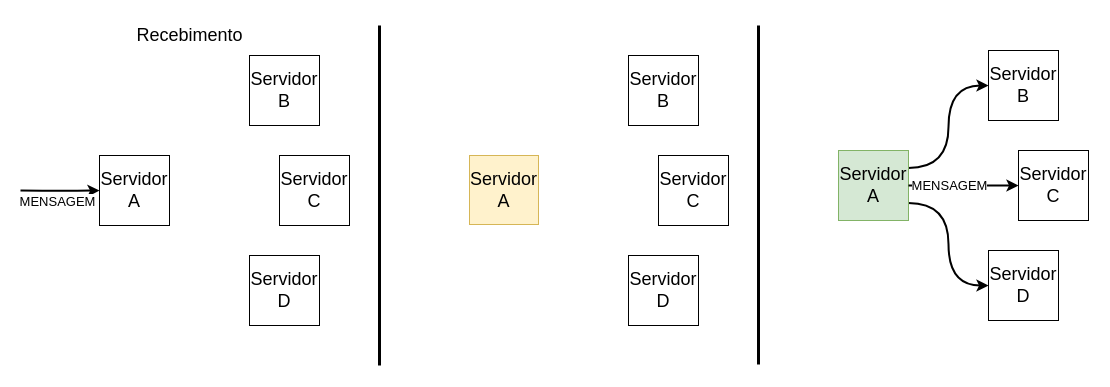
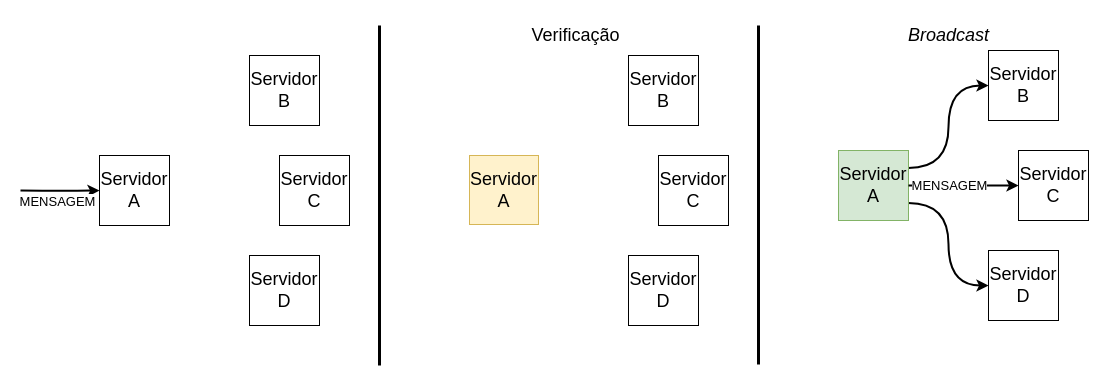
  <mxCell id="0" />
  <mxCell id="1" parent="0" />
  <mxCell id="2" style="edgeStyle=orthogonalEdgeStyle;orthogonalLoop=1;jettySize=auto;html=1;entryX=0;entryY=0.5;entryDx=0;entryDy=0;curved=1;fontSize=13;strokeWidth=2;" parent="1" target="4" edge="1"><mxGeometry relative="1" as="geometry"><mxPoint x="100" y="195" as="targetPoint" /><mxPoint x="20" y="190" as="sourcePoint" /></mxGeometry></mxCell>
  <mxCell id="3" value="MENSAGEM" style="text;html=1;align=center;verticalAlign=middle;resizable=0;points=[];;labelBackgroundColor=#ffffff;fontSize=13;" parent="2" vertex="1" connectable="0"><mxGeometry x="-0.337" y="-11" relative="1" as="geometry"><mxPoint x="11" y="-1" as="offset" /></mxGeometry></mxCell>
  <mxCell id="4" value="Servidor A" style="whiteSpace=wrap;html=1;aspect=fixed;fontSize=18;" parent="1" vertex="1"><mxGeometry x="99" y="155" width="70" height="70" as="geometry" /></mxCell>
  <mxCell id="5" value="Servidor B" style="whiteSpace=wrap;html=1;aspect=fixed;fontSize=18;" parent="1" vertex="1"><mxGeometry x="249" y="55" width="70" height="70" as="geometry" /></mxCell>
  <mxCell id="6" value="Servidor C" style="whiteSpace=wrap;html=1;aspect=fixed;fontSize=18;" parent="1" vertex="1"><mxGeometry x="279" y="155" width="70" height="70" as="geometry" /></mxCell>
  <mxCell id="7" value="Servidor D" style="whiteSpace=wrap;html=1;aspect=fixed;fontSize=18;" parent="1" vertex="1"><mxGeometry x="249" y="255" width="70" height="70" as="geometry" /></mxCell>
  <mxCell id="8" value="" style="endArrow=none;html=1;strokeWidth=3;" parent="1" edge="1"><mxGeometry width="50" height="50" relative="1" as="geometry"><mxPoint x="379" y="25" as="sourcePoint" /><mxPoint x="379" y="365" as="targetPoint" /></mxGeometry></mxCell>
  <mxCell id="9" value="" style="endArrow=none;html=1;strokeWidth=3;" parent="1" edge="1"><mxGeometry width="50" height="50" relative="1" as="geometry"><mxPoint x="758" y="25" as="sourcePoint" /><mxPoint x="758" y="364" as="targetPoint" /></mxGeometry></mxCell>
- <mxCell id="10" value="Recebimento" style="text;html=1;align=center;verticalAlign=middle;resizable=0;points=[];;autosize=1;fontSize=18;" parent="1" vertex="1"><mxGeometry x="129" y="20" width="120" height="30" as="geometry" /></mxCell>
+ <mxCell id="11" value="Verificação" style="text;html=1;align=center;verticalAlign=middle;resizable=0;points=[];;autosize=1;fontSize=18;" parent="1" vertex="1"><mxGeometry x="524.5" y="20" width="100" height="30" as="geometry" /></mxCell>
+ <mxCell id="12" value="&lt;i&gt;Broadcast&lt;/i&gt;" style="text;html=1;align=center;verticalAlign=middle;resizable=0;points=[];;autosize=1;fontSize=18;" parent="1" vertex="1"><mxGeometry x="898" y="20" width="100" height="30" as="geometry" /></mxCell>
  <mxCell id="13" value="Servidor A" style="whiteSpace=wrap;html=1;aspect=fixed;fontSize=18;fillColor=#fff2cc;strokeColor=#d6b656;" vertex="1" parent="1"><mxGeometry x="469" y="155" width="69" height="69" as="geometry" /></mxCell>
  <mxCell id="14" value="Servidor B" style="whiteSpace=wrap;html=1;aspect=fixed;fontSize=18;" vertex="1" parent="1"><mxGeometry x="628" y="55" width="70" height="70" as="geometry" /></mxCell>
  <mxCell id="15" value="Servidor C" style="whiteSpace=wrap;html=1;aspect=fixed;fontSize=18;" vertex="1" parent="1"><mxGeometry x="658" y="155" width="70" height="70" as="geometry" /></mxCell>
  <mxCell id="16" value="Servidor D" style="whiteSpace=wrap;html=1;aspect=fixed;fontSize=18;" vertex="1" parent="1"><mxGeometry x="628" y="255" width="70" height="70" as="geometry" /></mxCell>
  <mxCell id="17" style="edgeStyle=orthogonalEdgeStyle;orthogonalLoop=1;jettySize=auto;html=1;entryX=0;entryY=0.5;entryDx=0;entryDy=0;fontSize=13;curved=1;strokeWidth=2;exitX=1;exitY=0.75;exitDx=0;exitDy=0;" edge="1" parent="1" source="19" target="22"><mxGeometry relative="1" as="geometry" /></mxCell>
  <mxCell id="18" style="edgeStyle=orthogonalEdgeStyle;orthogonalLoop=1;jettySize=auto;html=1;entryX=0;entryY=0.5;entryDx=0;entryDy=0;strokeWidth=2;fontSize=13;curved=1;exitX=1;exitY=0.25;exitDx=0;exitDy=0;" edge="1" parent="1" source="19" target="20"><mxGeometry relative="1" as="geometry" /></mxCell>
  <mxCell id="19" value="Servidor A" style="whiteSpace=wrap;html=1;aspect=fixed;fontSize=18;fillColor=#d5e8d4;strokeColor=#82b366;" vertex="1" parent="1"><mxGeometry x="838" y="150" width="70" height="70" as="geometry" /></mxCell>
  <mxCell id="20" value="Servidor B" style="whiteSpace=wrap;html=1;aspect=fixed;fontSize=18;" vertex="1" parent="1"><mxGeometry x="988" y="50" width="70" height="70" as="geometry" /></mxCell>
  <mxCell id="21" value="Servidor C" style="whiteSpace=wrap;html=1;aspect=fixed;fontSize=18;" vertex="1" parent="1"><mxGeometry x="1018" y="150" width="70" height="70" as="geometry" /></mxCell>
  <mxCell id="22" value="Servidor D" style="whiteSpace=wrap;html=1;aspect=fixed;fontSize=18;" vertex="1" parent="1"><mxGeometry x="988" y="250" width="70" height="70" as="geometry" /></mxCell>
  <mxCell id="23" value="MENSAGEM" style="edgeStyle=orthogonalEdgeStyle;orthogonalLoop=1;jettySize=auto;html=1;fontSize=13;strokeWidth=2;curved=1;" edge="1" parent="1" source="19" target="21"><mxGeometry x="-0.255" relative="1" as="geometry"><mxPoint as="offset" /></mxGeometry></mxCell>
